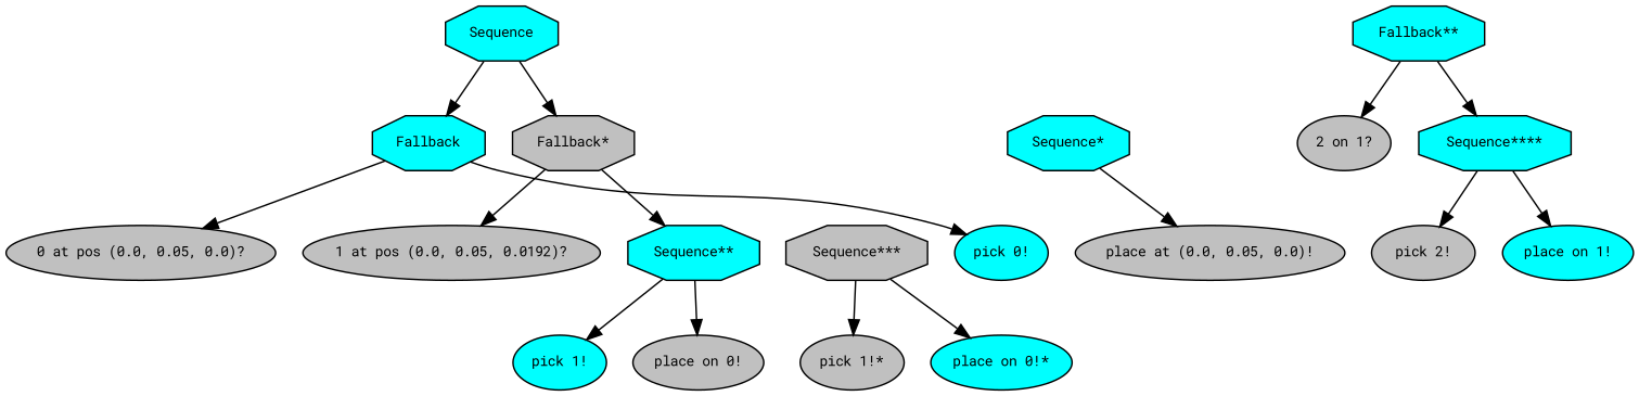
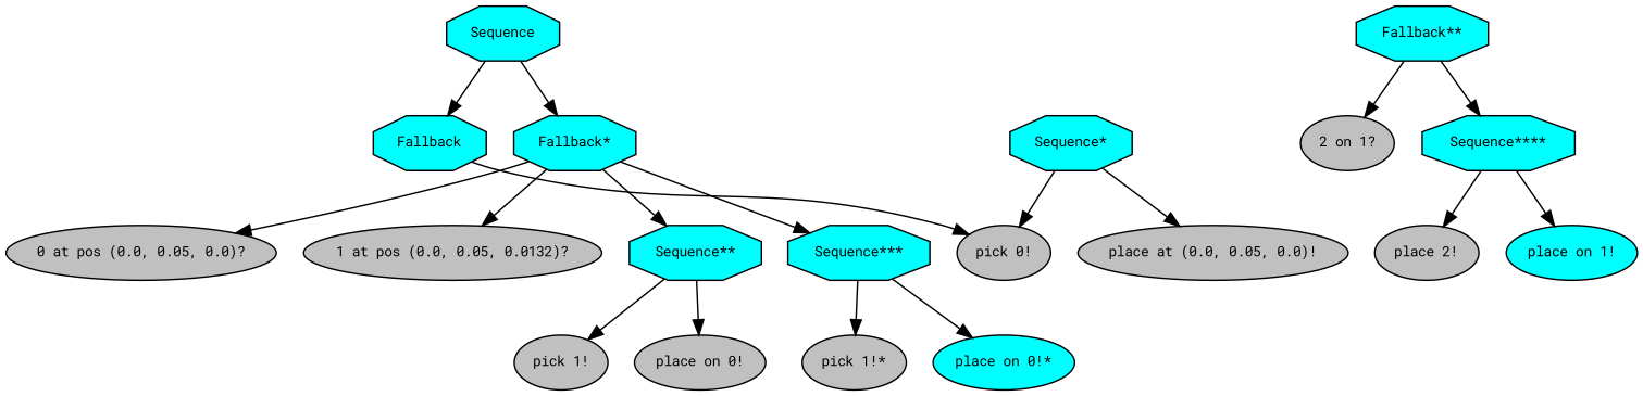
  digraph {
    fontname="Roboto Mono"
    ordering=out
    node [fillcolor=cyan fontcolor=black fontname="Roboto Mono" fontsize=9 shape=ellipse style=filled]
    edge [fontname="Roboto Mono"]
    n1 [label=Sequence shape=octagon]
    n2 [label=Fallback shape=octagon]
-   n3 [fillcolor=gray label="Fallback*" shape=octagon]
+   n3 [label="Fallback*" shape=octagon]
    n4 [fillcolor=gray label="0 at pos (0.0, 0.05, 0.0)?"]
-   n5 [label="pick 0!"]
-   n6 [fillcolor=gray label="1 at pos (0.0, 0.05, 0.0192)?"]
+   n5 [fillcolor=gray label="pick 0!"]
+   n6 [fillcolor=gray label="1 at pos (0.0, 0.05, 0.0132)?"]
    n7 [label="Sequence**" shape=octagon]
-   n8 [fillcolor=gray label="Sequence***" shape=octagon]
+   n8 [label="Sequence***" shape=octagon]
    n9 [label="Fallback**" shape=octagon]
    n10 [fillcolor=gray label="2 on 1?"]
    n11 [label="Sequence****" shape=octagon]
    n12 [label="Sequence*" shape=octagon]
    n13 [fillcolor=gray label="place at (0.0, 0.05, 0.0)!"]
-   n14 [label="pick 1!"]
+   n14 [fillcolor=gray label="pick 1!"]
    n15 [fillcolor=gray label="place on 0!"]
    n16 [fillcolor=gray label="pick 1!*"]
    n17 [label="place on 0!*"]
-   n18 [fillcolor=gray label="pick 2!"]
+   n18 [fillcolor=gray label="place 2!"]
    n19 [label="place on 1!"]
    n1 -> n2
    n1 -> n3
-   n2 -> n4
+   n3 -> n4
    n2 -> n5
    n3 -> n6
    n3 -> n7
+   n3 -> n8
    n7 -> n14
    n7 -> n15
    n8 -> n16
    n8 -> n17
    n9 -> n10
    n9 -> n11
    n11 -> n18
    n11 -> n19
+   n12 -> n5
    n12 -> n13
  }
